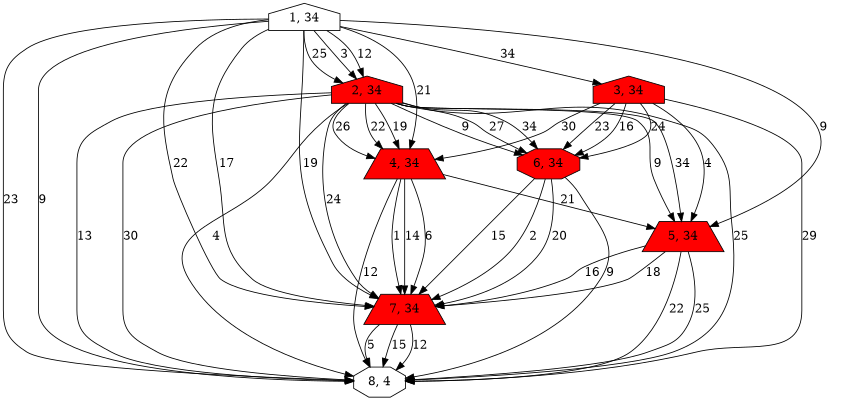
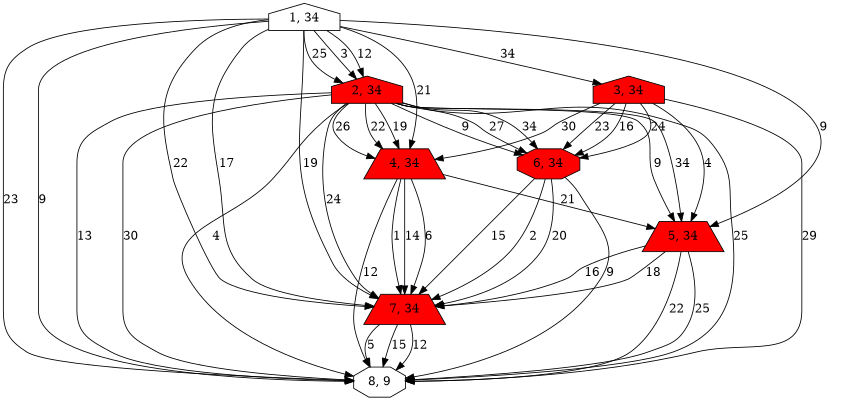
  digraph {
    node [shape=house fillcolor=red style=filled]
    n1 [label="1, 34" fillcolor="" style=""]
    n2 [label="2, 34"]
    n3 [label="3, 34"]
    n4 [label="4, 34" shape=trapezium]
    n5 [label="5, 34" shape=trapezium]
    n6 [label="7, 34" shape=trapezium]
-   n7 [label="8, 4" shape=octagon fillcolor="" style=""]
+   n7 [label="8, 9" shape=octagon fillcolor="" style=""]
    n8 [label="6, 34" shape=octagon]
    n1 -> n2 [label=3]
    n1 -> n2 [label=12]
    n1 -> n2 [label=25]
    n1 -> n3 [label=34]
    n1 -> n4 [label=21]
    n1 -> n5 [label=9]
    n1 -> n6 [label=22]
    n1 -> n6 [label=17]
    n1 -> n6 [label=19]
    n1 -> n7 [label=23]
    n1 -> n7 [label=9]
    n2 -> n4 [label=26]
    n2 -> n4 [label=22]
    n2 -> n4 [label=19]
    n2 -> n5 [label=9]
    n2 -> n5 [label=34]
    n2 -> n6 [label=24]
    n2 -> n7 [label=13]
    n2 -> n7 [label=30]
    n2 -> n7 [label=4]
    n2 -> n7 [label=25]
    n2 -> n8 [label=9]
    n2 -> n8 [label=27]
    n2 -> n8 [label=34]
    n3 -> n4 [label=30]
    n3 -> n5 [label=4]
    n3 -> n7 [label=29]
    n3 -> n8 [label=24]
    n3 -> n8 [label=23]
    n3 -> n8 [label=16]
    n4 -> n5 [label=21]
    n4 -> n6 [label=14]
    n4 -> n6 [label=6]
    n4 -> n6 [label=1]
    n4 -> n7 [label=12]
    n5 -> n6 [label=16]
    n5 -> n6 [label=18]
    n5 -> n7 [label=22]
    n5 -> n7 [label=25]
    n6 -> n7 [label=12]
    n6 -> n7 [label=5]
    n6 -> n7 [label=15]
    n8 -> n6 [label=15]
    n8 -> n6 [label=2]
    n8 -> n6 [label=20]
    n8 -> n7 [label=9]
  }
